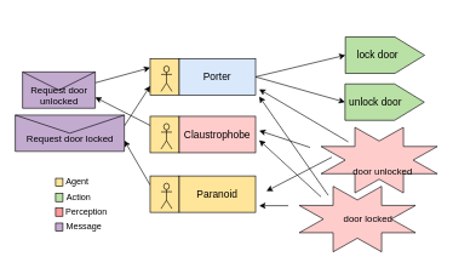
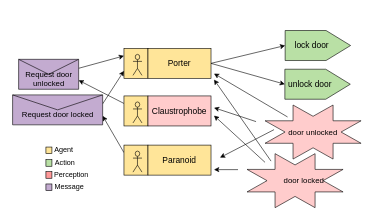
  <mxCell id="0" />
  <mxCell id="1" parent="0" />
  <mxCell id="2" value="" style="shape=offPageConnector;whiteSpace=wrap;html=1;rotation=-90;fillColor=#B9E0A5;" parent="1" vertex="1"><mxGeometry x="504" y="20.75" width="50" height="109" as="geometry" /></mxCell>
  <mxCell id="3" value="" style="rounded=0;whiteSpace=wrap;html=1;fillColor=#FFE599;" parent="1" vertex="1"><mxGeometry x="206" y="80" width="40" height="50" as="geometry" /></mxCell>
  <mxCell id="4" style="rounded=0;orthogonalLoop=1;jettySize=auto;html=1;exitX=1;exitY=0.5;exitDx=0;exitDy=0;entryX=0.5;entryY=0;entryDx=0;entryDy=0;" parent="1" source="5" target="2" edge="1"><mxGeometry relative="1" as="geometry" /></mxCell>
- <mxCell id="5" value="Porter" style="rounded=0;whiteSpace=wrap;html=1;fillColor=#dae8fc;fontSize=14;" parent="1" vertex="1"><mxGeometry x="246" y="80" width="105" height="50" as="geometry" /></mxCell>
+ <mxCell id="5" value="Porter" style="rounded=0;whiteSpace=wrap;html=1;fillColor=#FFE599;fontSize=14;" parent="1" vertex="1"><mxGeometry x="246" y="80" width="105" height="50" as="geometry" /></mxCell>
  <mxCell id="6" value="" style="shape=umlActor;verticalLabelPosition=bottom;verticalAlign=top;html=1;outlineConnect=0;fillColor=#FFE599;" parent="1" vertex="1"><mxGeometry x="221" y="90" width="15" height="35" as="geometry" /></mxCell>
  <mxCell id="7" value="lock door" style="text;html=1;strokeColor=none;fillColor=none;align=center;verticalAlign=middle;whiteSpace=wrap;rounded=0;fontSize=14;" parent="1" vertex="1"><mxGeometry x="478.5" y="65.25" width="80" height="20" as="geometry" /></mxCell>
  <mxCell id="8" value="" style="verticalLabelPosition=bottom;verticalAlign=top;html=1;shape=mxgraph.basic.8_point_star;fillColor=#FFCCCC;" parent="1" vertex="1"><mxGeometry x="441" y="174.38" width="160" height="90" as="geometry" /></mxCell>
  <mxCell id="9" value="" style="shape=offPageConnector;whiteSpace=wrap;html=1;rotation=-90;fillColor=#B9E0A5;" parent="1" vertex="1"><mxGeometry x="503.5" y="85.25" width="50" height="109" as="geometry" /></mxCell>
  <mxCell id="10" style="edgeStyle=none;rounded=0;orthogonalLoop=1;jettySize=auto;html=1;exitX=0;exitY=0.25;exitDx=0;exitDy=0;entryX=1;entryY=0.7;entryDx=0;entryDy=0;fontSize=13;" edge="1" parent="1" source="11" target="28"><mxGeometry relative="1" as="geometry" /></mxCell>
  <mxCell id="11" value="" style="rounded=0;whiteSpace=wrap;html=1;fillColor=#FFE599;" parent="1" vertex="1"><mxGeometry x="206" y="159.25" width="40" height="50" as="geometry" /></mxCell>
  <mxCell id="12" style="rounded=0;orthogonalLoop=1;jettySize=auto;html=1;exitX=1;exitY=0.5;exitDx=0;exitDy=0;entryX=0.5;entryY=0;entryDx=0;entryDy=0;" parent="1" source="5" target="9" edge="1"><mxGeometry relative="1" as="geometry" /></mxCell>
  <mxCell id="13" value="Claustrophobe" style="rounded=0;whiteSpace=wrap;html=1;fillColor=#ffcccc;fontSize=14;" parent="1" vertex="1"><mxGeometry x="246" y="159.25" width="105" height="50" as="geometry" /></mxCell>
  <mxCell id="14" value="" style="shape=umlActor;verticalLabelPosition=bottom;verticalAlign=top;html=1;outlineConnect=0;fillColor=#FFE599;" parent="1" vertex="1"><mxGeometry x="221" y="169.25" width="15" height="35" as="geometry" /></mxCell>
- <mxCell id="15" value="door unlocked" style="text;html=1;strokeColor=none;fillColor=none;align=center;verticalAlign=middle;whiteSpace=wrap;rounded=0;fontSize=13;" parent="1" vertex="1"><mxGeometry x="481" y="224.38" width="90" height="20" as="geometry" /></mxCell>
+ <mxCell id="15" value="door unlocked" style="text;html=1;strokeColor=none;fillColor=none;align=center;verticalAlign=middle;whiteSpace=wrap;rounded=0;fontSize=13;" parent="1" vertex="1"><mxGeometry x="476" y="209.38" width="90" height="20" as="geometry" /></mxCell>
  <mxCell id="16" value="unlock door" style="text;html=1;strokeColor=none;fillColor=none;align=center;verticalAlign=middle;whiteSpace=wrap;rounded=0;fontSize=14;" parent="1" vertex="1"><mxGeometry x="476" y="129.75" width="80" height="20" as="geometry" /></mxCell>
  <mxCell id="17" value="" style="verticalLabelPosition=bottom;verticalAlign=top;html=1;shape=mxgraph.basic.8_point_star;fillColor=#FFCCCC;" parent="1" vertex="1"><mxGeometry x="411" y="255.38" width="160" height="90" as="geometry" /></mxCell>
  <mxCell id="18" value="door locked" style="text;html=1;strokeColor=none;fillColor=none;align=center;verticalAlign=middle;whiteSpace=wrap;rounded=0;fontSize=13;" parent="1" vertex="1"><mxGeometry x="461" y="290.38" width="90" height="20" as="geometry" /></mxCell>
  <mxCell id="19" value="" style="rounded=0;whiteSpace=wrap;html=1;fillColor=#FFE599;" parent="1" vertex="1"><mxGeometry x="76" y="244.38" width="10" height="11" as="geometry" /></mxCell>
  <mxCell id="20" value="" style="rounded=0;whiteSpace=wrap;html=1;fillColor=#B9E0A5;" parent="1" vertex="1"><mxGeometry x="76" y="265.38" width="10" height="11" as="geometry" /></mxCell>
  <mxCell id="21" value="" style="rounded=0;whiteSpace=wrap;html=1;fillColor=#FF9999;" parent="1" vertex="1"><mxGeometry x="76" y="285.38" width="10" height="11" as="geometry" /></mxCell>
  <mxCell id="22" value="" style="rounded=0;whiteSpace=wrap;html=1;fillColor=#C3ABD0;" parent="1" vertex="1"><mxGeometry x="76" y="305.88" width="10" height="11" as="geometry" /></mxCell>
  <mxCell id="23" value="Agent" style="text;html=1;strokeColor=none;fillColor=none;align=center;verticalAlign=middle;whiteSpace=wrap;rounded=0;" parent="1" vertex="1"><mxGeometry x="90.5" y="241.13" width="30" height="15.5" as="geometry" /></mxCell>
  <mxCell id="24" value="Action" style="text;html=1;strokeColor=none;fillColor=none;align=center;verticalAlign=middle;whiteSpace=wrap;rounded=0;" parent="1" vertex="1"><mxGeometry x="88" y="262.13" width="40" height="15.5" as="geometry" /></mxCell>
  <mxCell id="25" value="Perception" style="text;html=1;strokeColor=none;fillColor=none;align=center;verticalAlign=middle;whiteSpace=wrap;rounded=0;" parent="1" vertex="1"><mxGeometry x="90.5" y="282.13" width="55" height="15.5" as="geometry" /></mxCell>
  <mxCell id="26" value="Message" style="text;html=1;strokeColor=none;fillColor=none;align=center;verticalAlign=middle;whiteSpace=wrap;rounded=0;" parent="1" vertex="1"><mxGeometry x="90.5" y="302.63" width="47.5" height="15.5" as="geometry" /></mxCell>
  <mxCell id="27" style="edgeStyle=none;rounded=0;orthogonalLoop=1;jettySize=auto;html=1;exitX=1;exitY=0.3;exitDx=0;exitDy=0;entryX=0;entryY=0.25;entryDx=0;entryDy=0;fontSize=13;" edge="1" parent="1" source="28" target="3"><mxGeometry relative="1" as="geometry" /></mxCell>
  <mxCell id="28" value="&lt;br&gt;Request door unlocked" style="shape=message;html=1;whiteSpace=wrap;html=1;outlineConnect=0;fontSize=13;fillColor=#C3ABD0;" vertex="1" parent="1"><mxGeometry x="30.5" y="98.26" width="100" height="49.87" as="geometry" /></mxCell>
  <mxCell id="29" style="edgeStyle=none;rounded=0;orthogonalLoop=1;jettySize=auto;html=1;exitX=0;exitY=0.25;exitDx=0;exitDy=0;entryX=1;entryY=0.7;entryDx=0;entryDy=0;fontSize=13;" edge="1" parent="1" source="30" target="34"><mxGeometry relative="1" as="geometry" /></mxCell>
  <mxCell id="30" value="" style="rounded=0;whiteSpace=wrap;html=1;fillColor=#FFE599;" vertex="1" parent="1"><mxGeometry x="206" y="241.13" width="40" height="50" as="geometry" /></mxCell>
  <mxCell id="31" value="Paranoid" style="rounded=0;whiteSpace=wrap;html=1;fillColor=#FFE599;fontSize=14;" vertex="1" parent="1"><mxGeometry x="246" y="241.13" width="105" height="50" as="geometry" /></mxCell>
  <mxCell id="32" value="" style="shape=umlActor;verticalLabelPosition=bottom;verticalAlign=top;html=1;outlineConnect=0;fillColor=#FFE599;" vertex="1" parent="1"><mxGeometry x="221" y="251.13" width="15" height="35" as="geometry" /></mxCell>
  <mxCell id="33" style="edgeStyle=none;rounded=0;orthogonalLoop=1;jettySize=auto;html=1;exitX=1;exitY=0.3;exitDx=0;exitDy=0;entryX=0;entryY=0.75;entryDx=0;entryDy=0;fontSize=13;" edge="1" parent="1" source="34" target="3"><mxGeometry relative="1" as="geometry" /></mxCell>
  <mxCell id="34" value="&lt;br&gt;Request door locked" style="shape=message;html=1;whiteSpace=wrap;html=1;outlineConnect=0;fontSize=13;fillColor=#C3ABD0;" vertex="1" parent="1"><mxGeometry x="20.5" y="157.51" width="150" height="49.87" as="geometry" /></mxCell>
  <mxCell id="35" value="" style="endArrow=classic;html=1;fontSize=13;" edge="1" parent="1"><mxGeometry width="50" height="50" relative="1" as="geometry"><mxPoint x="441" y="269.88" as="sourcePoint" /><mxPoint x="356" y="192" as="targetPoint" /></mxGeometry></mxCell>
  <mxCell id="36" value="" style="endArrow=classic;html=1;fontSize=13;" edge="1" parent="1"><mxGeometry width="50" height="50" relative="1" as="geometry"><mxPoint x="478.5" y="194.25" as="sourcePoint" /><mxPoint x="356" y="122" as="targetPoint" /></mxGeometry></mxCell>
  <mxCell id="37" value="" style="endArrow=classic;html=1;fontSize=13;" edge="1" parent="1"><mxGeometry width="50" height="50" relative="1" as="geometry"><mxPoint x="426" y="202" as="sourcePoint" /><mxPoint x="356" y="178.88" as="targetPoint" /></mxGeometry></mxCell>
  <mxCell id="38" value="" style="endArrow=classic;html=1;fontSize=13;" edge="1" parent="1"><mxGeometry width="50" height="50" relative="1" as="geometry"><mxPoint x="396" y="282" as="sourcePoint" /><mxPoint x="356" y="282" as="targetPoint" /></mxGeometry></mxCell>
  <mxCell id="39" value="" style="endArrow=classic;html=1;fontSize=13;" edge="1" parent="1"><mxGeometry width="50" height="50" relative="1" as="geometry"><mxPoint x="451" y="267.82" as="sourcePoint" /><mxPoint x="356" y="132" as="targetPoint" /></mxGeometry></mxCell>
  <mxCell id="40" value="" style="endArrow=classic;html=1;fontSize=13;" edge="1" parent="1"><mxGeometry width="50" height="50" relative="1" as="geometry"><mxPoint x="456" y="215.38" as="sourcePoint" /><mxPoint x="366" y="262" as="targetPoint" /></mxGeometry></mxCell>
